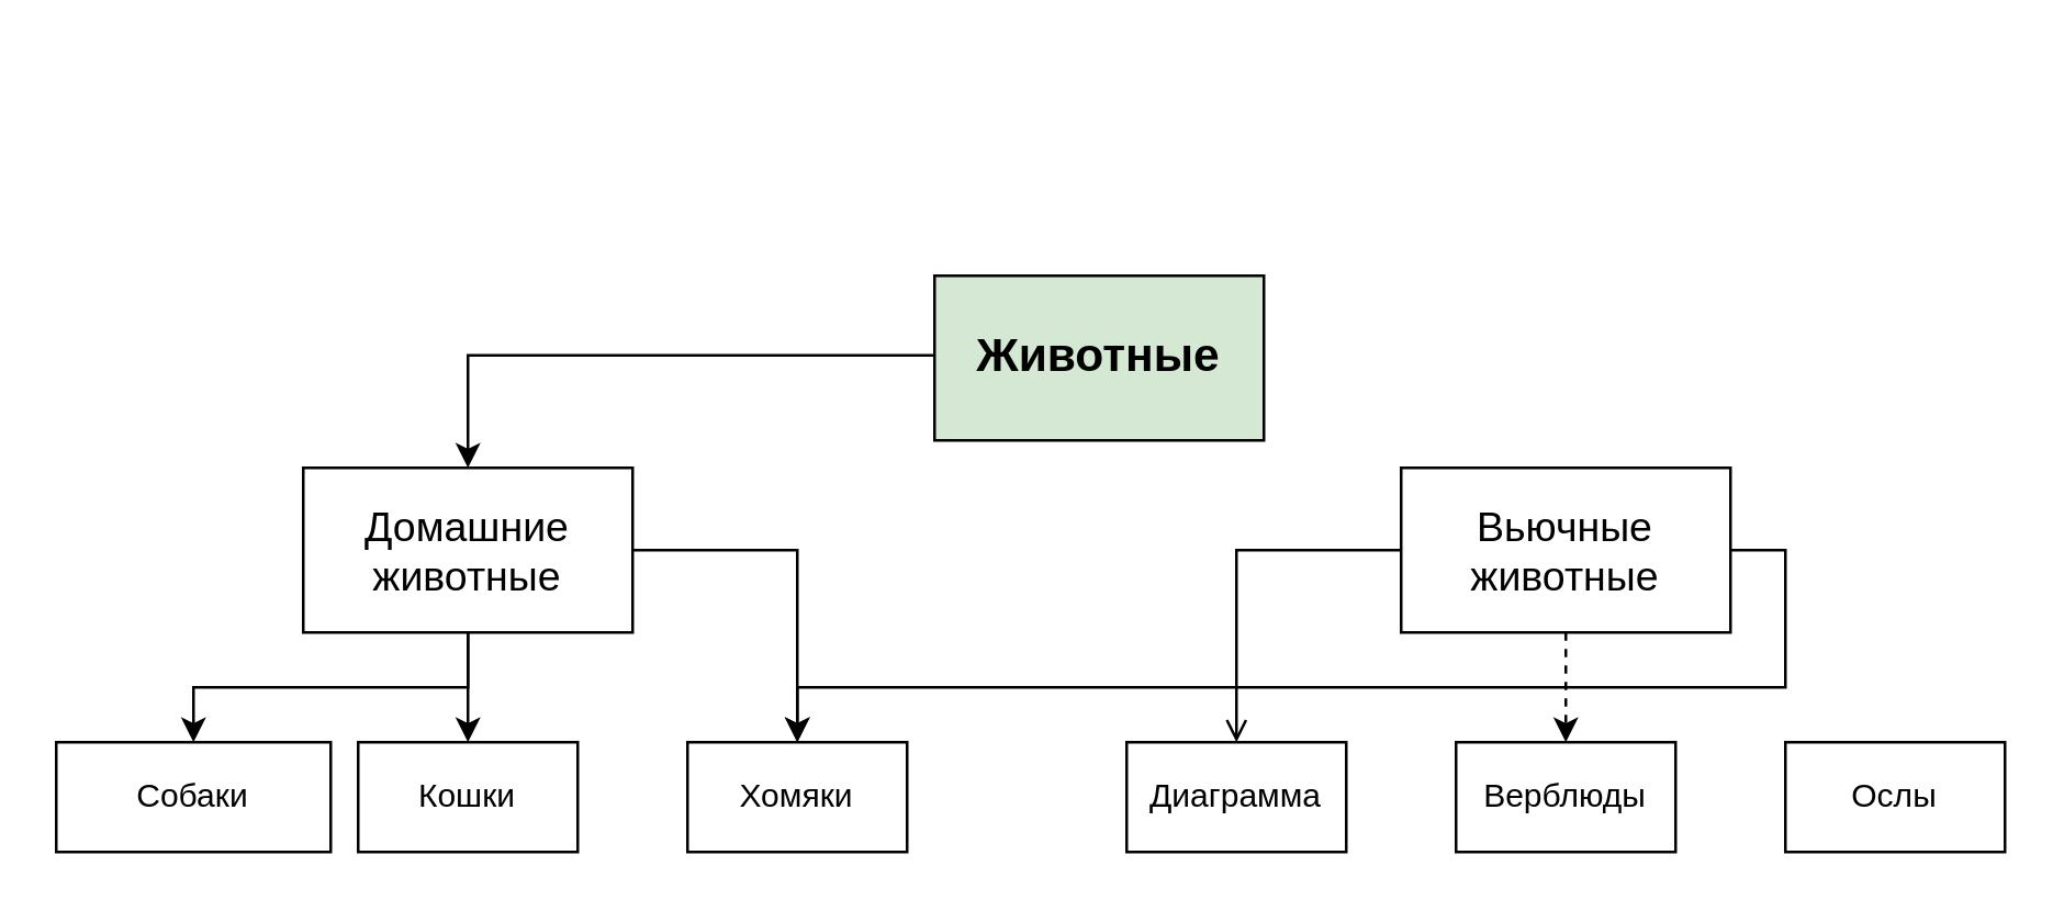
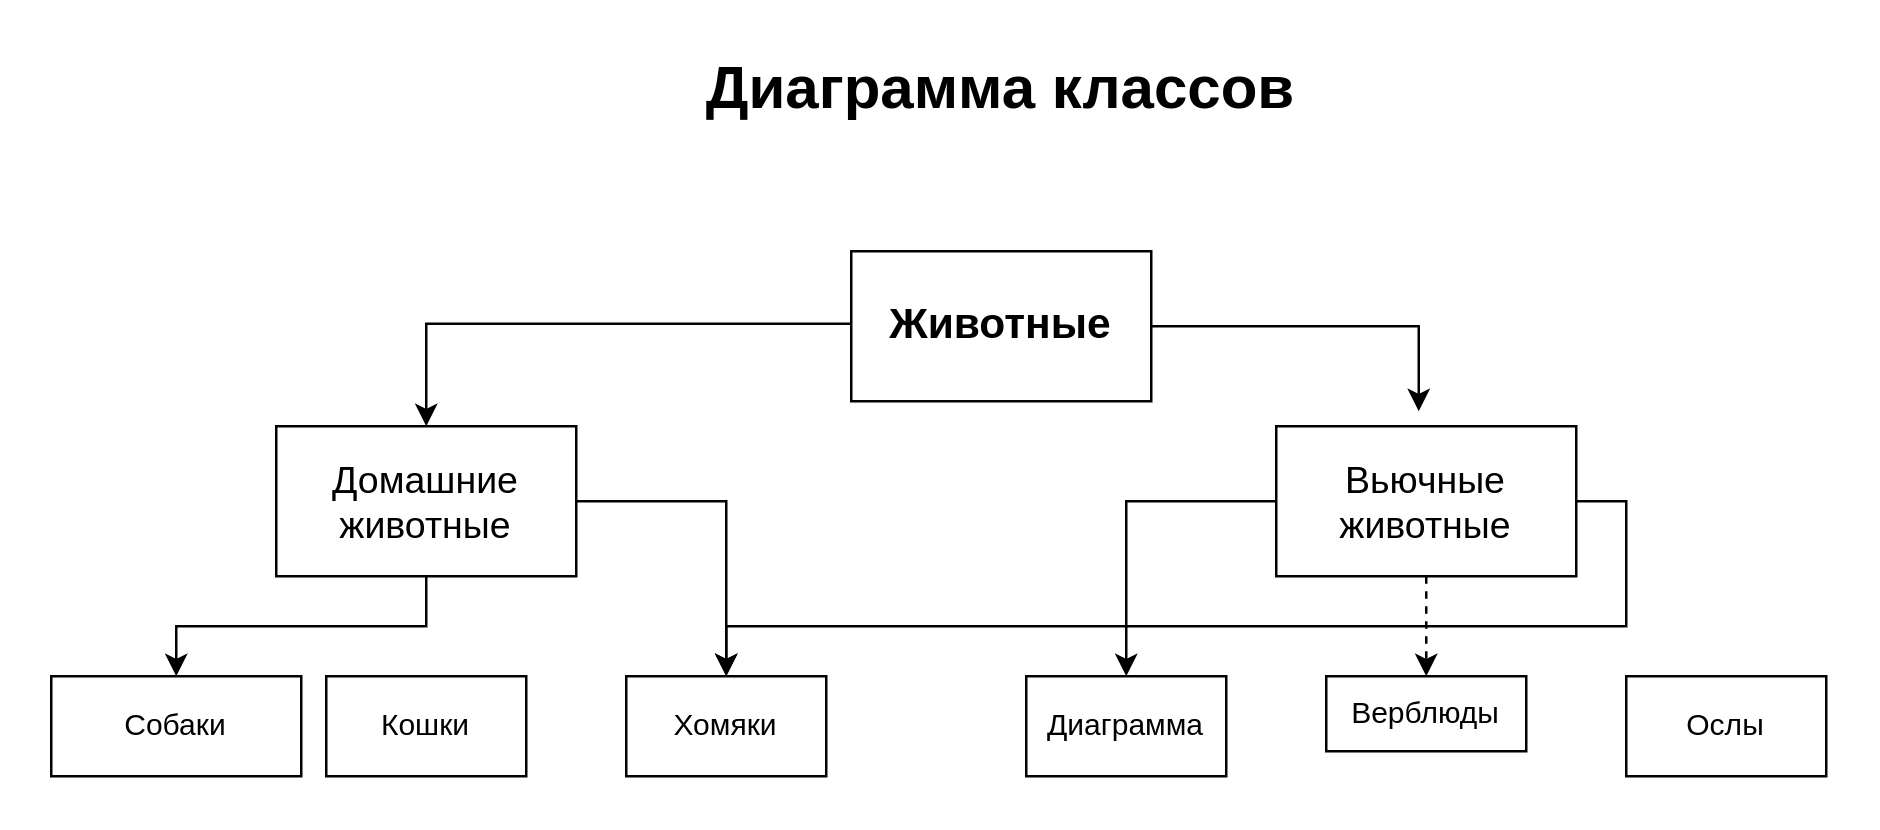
  <mxCell id="0" />
  <mxCell id="1" parent="0" />
  <mxCell id="2" style="edgeStyle=orthogonalEdgeStyle;rounded=0;orthogonalLoop=1;jettySize=auto;html=1;exitX=0;exitY=0.5;exitDx=0;exitDy=0;entryX=0.917;entryY=0.017;entryDx=0;entryDy=0;entryPerimeter=0;" edge="1" parent="1" source="3"><mxGeometry relative="1" as="geometry"><mxPoint x="170" y="170" as="targetPoint" /><mxPoint x="289.96" y="128.98" as="sourcePoint" /><Array as="points"><mxPoint x="340" y="129" /><mxPoint x="170" y="129" /></Array></mxGeometry></mxCell>
- <mxCell id="3" value="Животные" style="rounded=0;whiteSpace=wrap;html=1;fontStyle=1;fontSize=17;fillColor=#d5e8d4;" vertex="1" parent="1"><mxGeometry x="340" y="100" width="120" height="60" as="geometry" /></mxCell>
+ <mxCell id="3" value="Животные" style="rounded=0;whiteSpace=wrap;html=1;fontStyle=1;fontSize=17;" vertex="1" parent="1"><mxGeometry x="340" y="100" width="120" height="60" as="geometry" /></mxCell>
  <mxCell id="4" style="edgeStyle=orthogonalEdgeStyle;rounded=0;orthogonalLoop=1;jettySize=auto;html=1;entryX=0.5;entryY=0;entryDx=0;entryDy=0;" edge="1" parent="1" source="7" target="13"><mxGeometry relative="1" as="geometry" /></mxCell>
  <mxCell id="5" style="edgeStyle=orthogonalEdgeStyle;rounded=0;orthogonalLoop=1;jettySize=auto;html=1;exitX=1;exitY=0.5;exitDx=0;exitDy=0;entryX=0.5;entryY=0;entryDx=0;entryDy=0;" edge="1" parent="1" source="7" target="15"><mxGeometry relative="1" as="geometry" /></mxCell>
- <mxCell id="6" style="edgeStyle=orthogonalEdgeStyle;rounded=0;orthogonalLoop=1;jettySize=auto;html=1;entryX=0.5;entryY=0;entryDx=0;entryDy=0;" edge="1" parent="1" source="7" target="14"><mxGeometry relative="1" as="geometry" /></mxCell>
  <mxCell id="7" value="&lt;span style=&quot;font-size: 15px; line-height: 107%;&quot;&gt;Домашние животные&lt;/span&gt;" style="rounded=0;whiteSpace=wrap;html=1;fontSize=15;" vertex="1" parent="1"><mxGeometry x="110" y="170" width="120" height="60" as="geometry" /></mxCell>
- <mxCell id="8" style="edgeStyle=orthogonalEdgeStyle;rounded=0;orthogonalLoop=1;jettySize=auto;html=1;exitX=0;exitY=0.5;exitDx=0;exitDy=0;entryX=0.5;entryY=0;entryDx=0;entryDy=0;endArrow=open;" edge="1" parent="1" source="11" target="16"><mxGeometry relative="1" as="geometry" /></mxCell>
+ <mxCell id="8" style="edgeStyle=orthogonalEdgeStyle;rounded=0;orthogonalLoop=1;jettySize=auto;html=1;exitX=0;exitY=0.5;exitDx=0;exitDy=0;entryX=0.5;entryY=0;entryDx=0;entryDy=0;" edge="1" parent="1" source="11" target="16"><mxGeometry relative="1" as="geometry" /></mxCell>
  <mxCell id="9" style="edgeStyle=orthogonalEdgeStyle;rounded=0;orthogonalLoop=1;jettySize=auto;html=1;entryX=0.5;entryY=0;entryDx=0;entryDy=0;dashed=1;" edge="1" parent="1" source="11" target="17"><mxGeometry relative="1" as="geometry" /></mxCell>
  <mxCell id="10" style="edgeStyle=orthogonalEdgeStyle;rounded=0;orthogonalLoop=1;jettySize=auto;html=1;exitX=1;exitY=0.5;exitDx=0;exitDy=0;" edge="1" parent="1" source="11" target="15"><mxGeometry relative="1" as="geometry" /></mxCell>
  <mxCell id="11" value="&lt;span style=&quot;font-size: 15px;&quot;&gt;Вьючные животные&lt;/span&gt;" style="rounded=0;whiteSpace=wrap;html=1;fontSize=15;" vertex="1" parent="1"><mxGeometry x="510" y="170" width="120" height="60" as="geometry" /></mxCell>
+ <mxCell id="12" style="edgeStyle=orthogonalEdgeStyle;rounded=0;orthogonalLoop=1;jettySize=auto;html=1;exitX=1;exitY=0.5;exitDx=0;exitDy=0;entryX=0.475;entryY=-0.1;entryDx=0;entryDy=0;entryPerimeter=0;" edge="1" parent="1" source="3" target="11"><mxGeometry relative="1" as="geometry" /></mxCell>
  <mxCell id="13" value="Собаки" style="rounded=0;whiteSpace=wrap;html=1;" vertex="1" parent="1"><mxGeometry x="20" y="270" width="100" height="40" as="geometry" /></mxCell>
  <mxCell id="14" value="Кошки" style="rounded=0;whiteSpace=wrap;html=1;" vertex="1" parent="1"><mxGeometry x="130" y="270" width="80" height="40" as="geometry" /></mxCell>
  <mxCell id="15" value="Хомяки" style="rounded=0;whiteSpace=wrap;html=1;" vertex="1" parent="1"><mxGeometry x="250" y="270" width="80" height="40" as="geometry" /></mxCell>
  <mxCell id="16" value="Диаграмма" style="rounded=0;whiteSpace=wrap;html=1;" vertex="1" parent="1"><mxGeometry x="410" y="270" width="80" height="40" as="geometry" /></mxCell>
- <mxCell id="17" value="Верблюды" style="rounded=0;whiteSpace=wrap;html=1;" vertex="1" parent="1"><mxGeometry x="530" y="270" width="80" height="40" as="geometry" /></mxCell>
+ <mxCell id="17" value="Верблюды" style="rounded=0;whiteSpace=wrap;html=1;" vertex="1" parent="1"><mxGeometry x="530" y="270" width="80" height="30" as="geometry" /></mxCell>
  <mxCell id="18" value="Ослы" style="rounded=0;whiteSpace=wrap;html=1;" vertex="1" parent="1"><mxGeometry x="650" y="270" width="80" height="40" as="geometry" /></mxCell>
+ <mxCell id="19" value="&lt;font style=&quot;font-size: 24px;&quot;&gt;Диаграмма классов&lt;/font&gt;" style="text;html=1;align=center;verticalAlign=middle;whiteSpace=wrap;rounded=0;fontStyle=1" vertex="1" parent="1"><mxGeometry x="237" y="20" width="326" height="30" as="geometry" /></mxCell>
